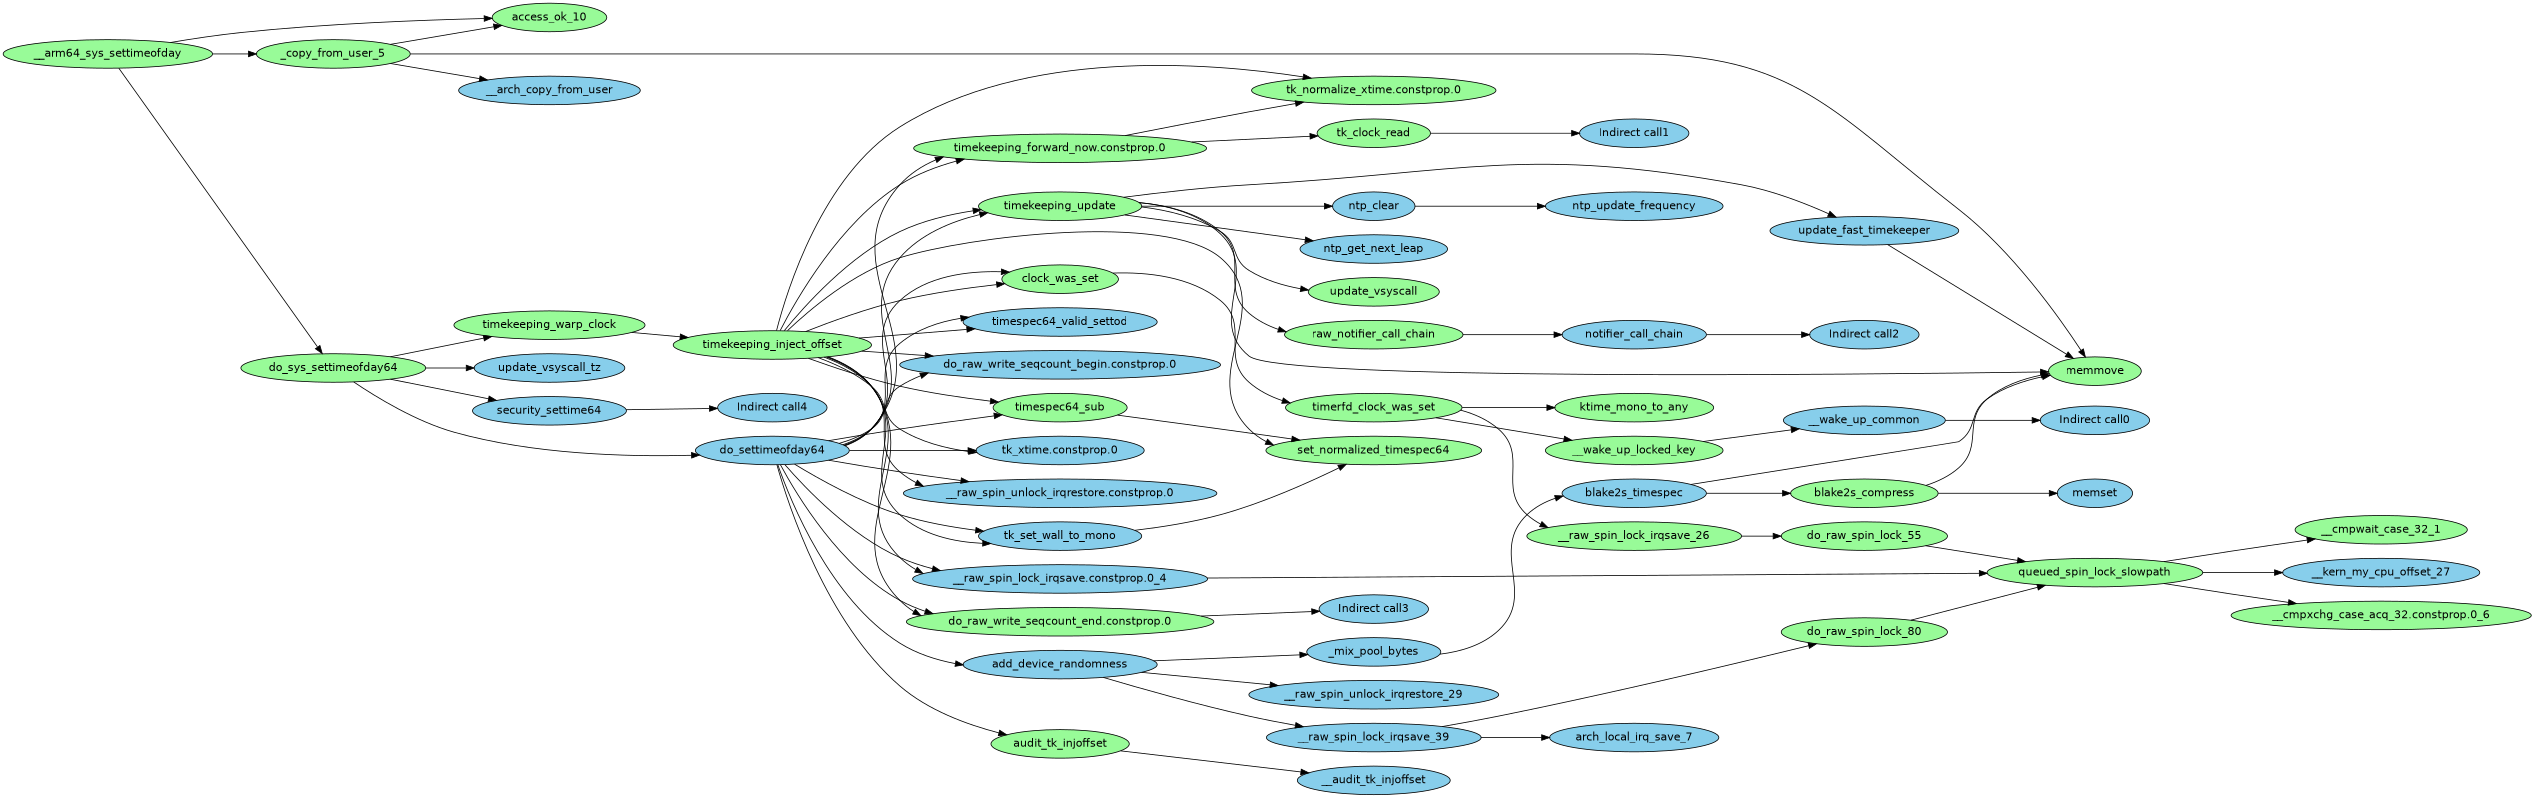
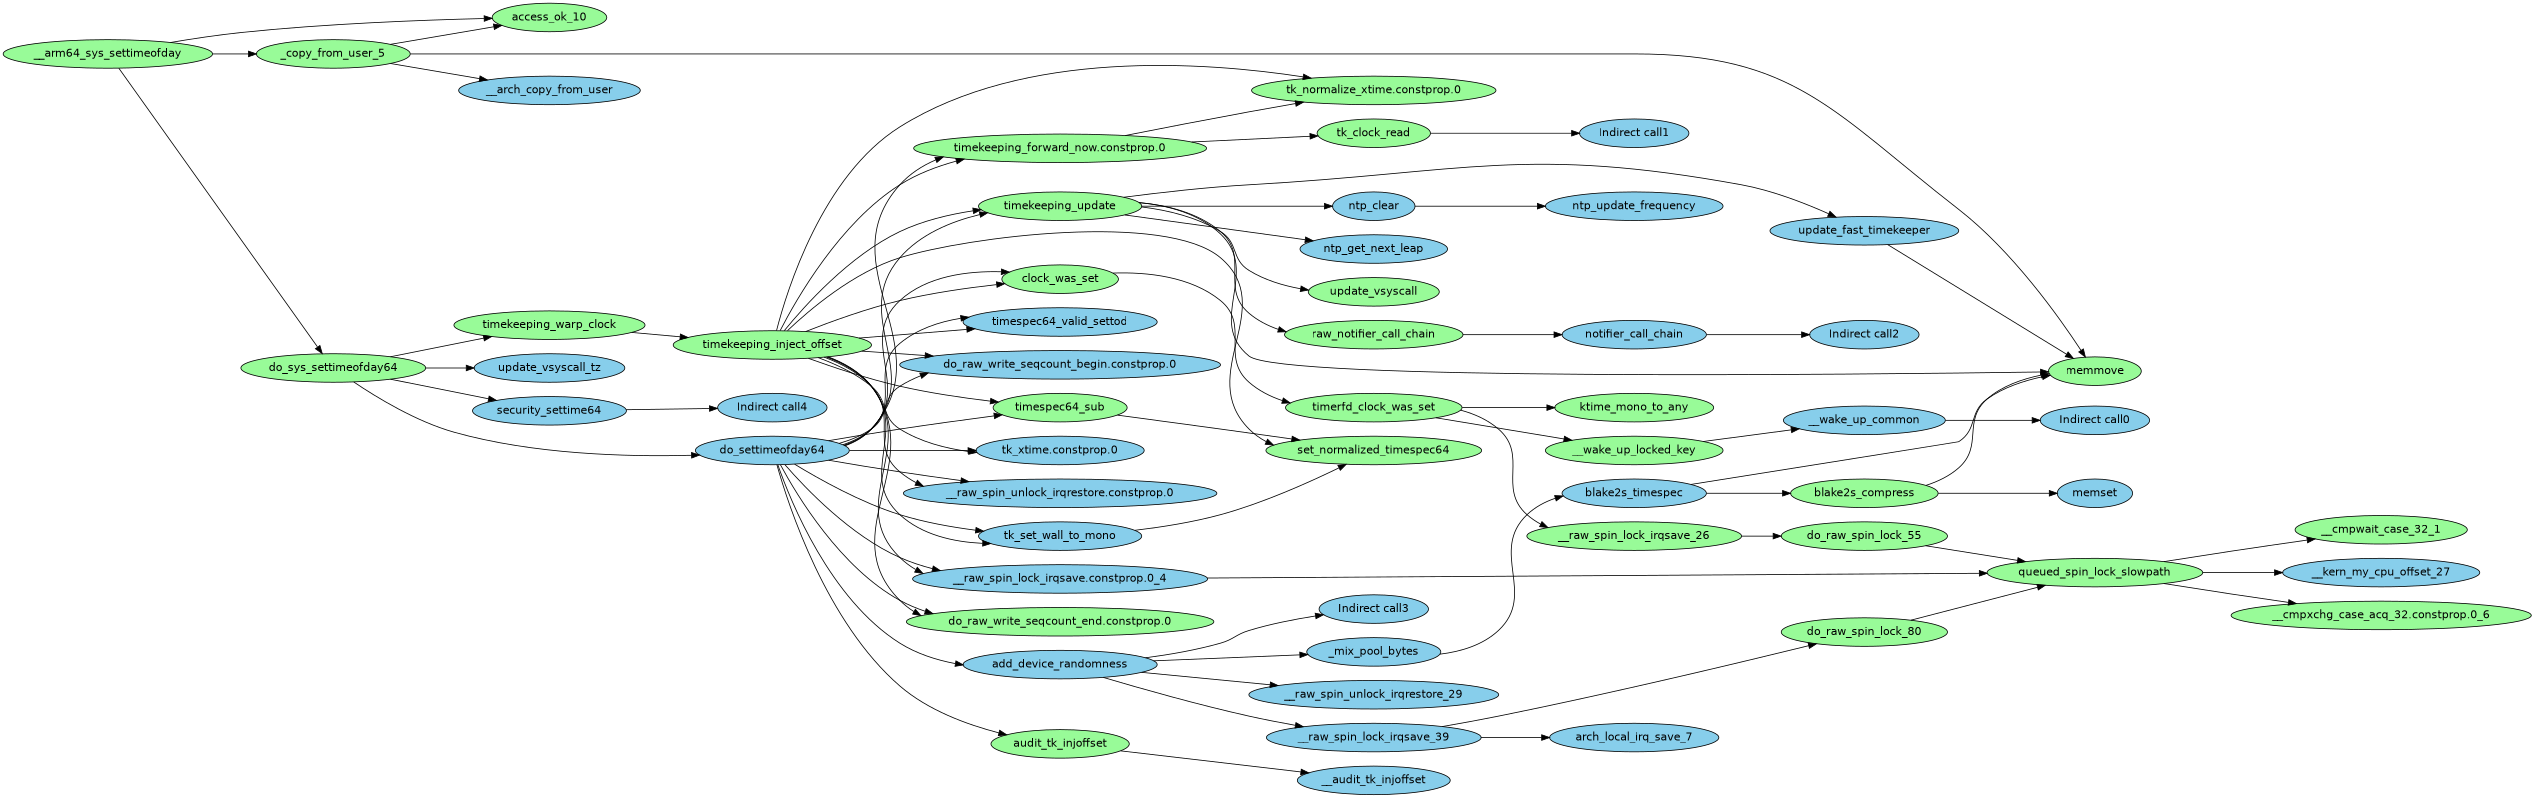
  digraph {
    fontname="DejaVu Sans"
    rankdir=LR
    node [fillcolor=skyblue fontname="DejaVu Sans" style=filled]
    edge [fontname="DejaVu Sans"]
    __arm64_sys_settimeofday [fillcolor=palegreen]
    access_ok_10 [fillcolor=palegreen]
    _copy_from_user_5 [fillcolor=palegreen]
    do_sys_settimeofday64 [fillcolor=palegreen]
    __arch_copy_from_user
    memmove [fillcolor=palegreen]
    do_settimeofday64
    timekeeping_warp_clock [fillcolor=palegreen]
    update_vsyscall_tz
    security_settime64
    clock_was_set [fillcolor=palegreen]
    timespec64_valid_settod
    timespec64_sub [fillcolor=palegreen]
    audit_tk_injoffset [fillcolor=palegreen]
    "tk_xtime.constprop.0"
    "timekeeping_forward_now.constprop.0" [fillcolor=palegreen]
    "do_raw_write_seqcount_end.constprop.0" [fillcolor=palegreen]
    "do_raw_write_seqcount_begin.constprop.0"
    "__raw_spin_unlock_irqrestore.constprop.0"
    "__raw_spin_lock_irqsave.constprop.0_4"
    timekeeping_update [fillcolor=palegreen]
    tk_set_wall_to_mono
    add_device_randomness
    timekeeping_inject_offset [fillcolor=palegreen]
    "Indirect call4"
    timerfd_clock_was_set [fillcolor=palegreen]
    set_normalized_timespec64 [fillcolor=palegreen]
    __audit_tk_injoffset
    tk_clock_read [fillcolor=palegreen]
    "tk_normalize_xtime.constprop.0" [fillcolor=palegreen]
    queued_spin_lock_slowpath [fillcolor=palegreen]
    raw_notifier_call_chain [fillcolor=palegreen]
    update_fast_timekeeper
    ntp_clear
    ntp_get_next_leap
    update_vsyscall [fillcolor=palegreen]
    "Indirect call3"
    __raw_spin_unlock_irqrestore_29
    _mix_pool_bytes
    __raw_spin_lock_irqsave_39
    __wake_up_locked_key [fillcolor=palegreen]
    ktime_mono_to_any [fillcolor=palegreen]
    __raw_spin_lock_irqsave_26 [fillcolor=palegreen]
    __wake_up_common
    do_raw_spin_lock_55 [fillcolor=palegreen]
    "Indirect call0"
    __cmpwait_case_32_1 [fillcolor=palegreen]
    __kern_my_cpu_offset_27
    "__cmpxchg_case_acq_32.constprop.0_6" [fillcolor=palegreen]
    "Indirect call1"
    notifier_call_chain
    ntp_update_frequency
    "Indirect call2"
    n54 [label=blake2s_timespec]
    arch_local_irq_save_7
    do_raw_spin_lock_80 [fillcolor=palegreen]
    blake2s_compress [fillcolor=palegreen]
    memset
    __arm64_sys_settimeofday -> access_ok_10 [edgeid=1]
    __arm64_sys_settimeofday -> _copy_from_user_5 [edgeid=2]
    __arm64_sys_settimeofday -> do_sys_settimeofday64 [edgeid=6]
    _copy_from_user_5 -> access_ok_10 [edgeid=3]
    _copy_from_user_5 -> __arch_copy_from_user [edgeid=4]
    _copy_from_user_5 -> memmove [edgeid=5]
    do_sys_settimeofday64 -> do_settimeofday64 [edgeid=7]
    do_sys_settimeofday64 -> timekeeping_warp_clock [edgeid=61]
    do_sys_settimeofday64 -> update_vsyscall_tz [edgeid=76]
    do_sys_settimeofday64 -> security_settime64 [edgeid=77]
    do_settimeofday64 -> clock_was_set [edgeid=8]
    do_settimeofday64 -> timespec64_valid_settod [edgeid=20]
    do_settimeofday64 -> timespec64_sub [edgeid=21]
    do_settimeofday64 -> audit_tk_injoffset [edgeid=23]
    do_settimeofday64 -> "tk_xtime.constprop.0" [edgeid=25]
    do_settimeofday64 -> "timekeeping_forward_now.constprop.0" [edgeid=26]
    do_settimeofday64 -> "do_raw_write_seqcount_end.constprop.0" [edgeid=30]
    do_settimeofday64 -> "do_raw_write_seqcount_begin.constprop.0" [edgeid=31]
    do_settimeofday64 -> "__raw_spin_unlock_irqrestore.constprop.0" [edgeid=32]
    do_settimeofday64 -> "__raw_spin_lock_irqsave.constprop.0_4" [edgeid=33]
    do_settimeofday64 -> timekeeping_update [edgeid=35]
    do_settimeofday64 -> tk_set_wall_to_mono [edgeid=46]
    do_settimeofday64 -> add_device_randomness [edgeid=48]
    timekeeping_warp_clock -> timekeeping_inject_offset [edgeid=62]
    security_settime64 -> "Indirect call4" [edgeid=78]
    clock_was_set -> timerfd_clock_was_set [edgeid=9]
    timespec64_sub -> set_normalized_timespec64 [edgeid=22]
    audit_tk_injoffset -> __audit_tk_injoffset [edgeid=24]
    "timekeeping_forward_now.constprop.0" -> tk_clock_read [edgeid=27]
    "timekeeping_forward_now.constprop.0" -> "tk_normalize_xtime.constprop.0" [edgeid=29]
    "__raw_spin_lock_irqsave.constprop.0_4" -> queued_spin_lock_slowpath [edgeid=34]
    timekeeping_update -> memmove [edgeid=45]
    timekeeping_update -> raw_notifier_call_chain [edgeid=36]
    timekeeping_update -> update_fast_timekeeper [edgeid=39]
    timekeeping_update -> ntp_clear [edgeid=41]
    timekeeping_update -> ntp_get_next_leap [edgeid=43]
    timekeeping_update -> update_vsyscall [edgeid=44]
    tk_set_wall_to_mono -> set_normalized_timespec64 [edgeid=47]
-   "do_raw_write_seqcount_end.constprop.0" -> "Indirect call3" [edgeid=49]
+   add_device_randomness -> "Indirect call3" [edgeid=49]
    add_device_randomness -> __raw_spin_unlock_irqrestore_29 [edgeid=50]
    add_device_randomness -> _mix_pool_bytes [edgeid=51]
    add_device_randomness -> __raw_spin_lock_irqsave_39 [edgeid=57]
    timekeeping_inject_offset -> clock_was_set [edgeid=64]
    timekeeping_inject_offset -> timespec64_valid_settod [edgeid=65]
    timekeeping_inject_offset -> timespec64_sub [edgeid=66]
    timekeeping_inject_offset -> "tk_xtime.constprop.0" [edgeid=67]
    timekeeping_inject_offset -> "timekeeping_forward_now.constprop.0" [edgeid=69]
    timekeeping_inject_offset -> "do_raw_write_seqcount_end.constprop.0" [edgeid=70]
    timekeeping_inject_offset -> "do_raw_write_seqcount_begin.constprop.0" [edgeid=71]
    timekeeping_inject_offset -> "__raw_spin_unlock_irqrestore.constprop.0" [edgeid=72]
    timekeeping_inject_offset -> "__raw_spin_lock_irqsave.constprop.0_4" [edgeid=73]
    timekeeping_inject_offset -> timekeeping_update [edgeid=74]
    timekeeping_inject_offset -> tk_set_wall_to_mono [edgeid=75]
    timekeeping_inject_offset -> set_normalized_timespec64 [edgeid=63]
    timekeeping_inject_offset -> "tk_normalize_xtime.constprop.0" [edgeid=68]
    timerfd_clock_was_set -> __wake_up_locked_key [edgeid=10]
    timerfd_clock_was_set -> ktime_mono_to_any [edgeid=13]
    timerfd_clock_was_set -> __raw_spin_lock_irqsave_26 [edgeid=14]
    tk_clock_read -> "Indirect call1" [edgeid=28]
    queued_spin_lock_slowpath -> __cmpwait_case_32_1 [edgeid=17]
    queued_spin_lock_slowpath -> __kern_my_cpu_offset_27 [edgeid=18]
    queued_spin_lock_slowpath -> "__cmpxchg_case_acq_32.constprop.0_6" [edgeid=19]
    raw_notifier_call_chain -> notifier_call_chain [edgeid=37]
    update_fast_timekeeper -> memmove [edgeid=40]
    ntp_clear -> ntp_update_frequency [edgeid=42]
    _mix_pool_bytes -> n54 [edgeid=52]
    __raw_spin_lock_irqsave_39 -> arch_local_irq_save_7 [edgeid=58]
    __raw_spin_lock_irqsave_39 -> do_raw_spin_lock_80 [edgeid=59]
    __wake_up_locked_key -> __wake_up_common [edgeid=11]
    __raw_spin_lock_irqsave_26 -> do_raw_spin_lock_55 [edgeid=15]
    __wake_up_common -> "Indirect call0" [edgeid=12]
    do_raw_spin_lock_55 -> queued_spin_lock_slowpath [edgeid=16]
    notifier_call_chain -> "Indirect call2" [edgeid=38]
    n54 -> memmove [edgeid=56]
    n54 -> blake2s_compress [edgeid=53]
    do_raw_spin_lock_80 -> queued_spin_lock_slowpath [edgeid=60]
    blake2s_compress -> memmove [edgeid=54]
    blake2s_compress -> memset [edgeid=55]
  }
